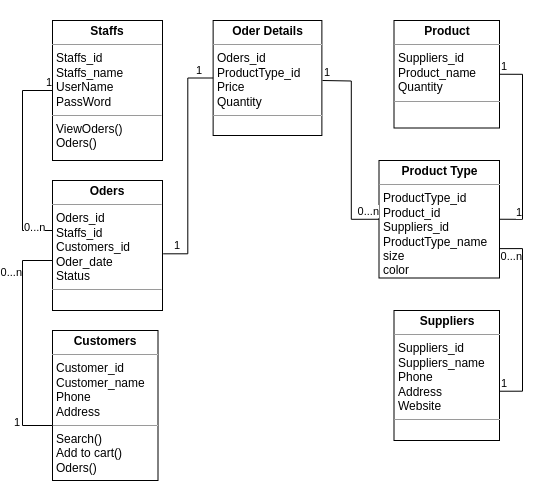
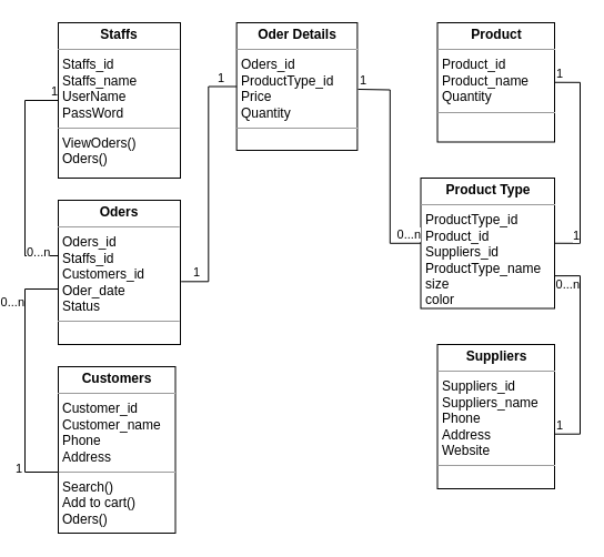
  <mxCell id="0" />
  <mxCell id="1" parent="0" />
- <mxCell id="2" value="&lt;p style=&quot;margin:0px;margin-top:4px;text-align:center;&quot;&gt;&lt;b&gt;Product&lt;/b&gt;&lt;/p&gt;&lt;hr size=&quot;1&quot;&gt;&lt;p style=&quot;margin:0px;margin-left:4px;&quot;&gt;Suppliers_id&lt;/p&gt;&lt;p style=&quot;margin:0px;margin-left:4px;&quot;&gt;&lt;span style=&quot;background-color: initial;&quot;&gt;Product_name&lt;/span&gt;&lt;/p&gt;&lt;p style=&quot;margin:0px;margin-left:4px;&quot;&gt;Quantity&lt;/p&gt;&lt;hr size=&quot;1&quot;&gt;&lt;p style=&quot;margin:0px;margin-left:4px;&quot;&gt;&lt;br&gt;&lt;/p&gt;" style="verticalAlign=top;align=left;overflow=fill;fontSize=12;fontFamily=Helvetica;html=1;whiteSpace=wrap;" parent="1" vertex="1"><mxGeometry x="391.5" y="20" width="105.5" height="107.5" as="geometry" /></mxCell>
+ <mxCell id="2" value="&lt;p style=&quot;margin:0px;margin-top:4px;text-align:center;&quot;&gt;&lt;b&gt;Product&lt;/b&gt;&lt;/p&gt;&lt;hr size=&quot;1&quot;&gt;&lt;p style=&quot;margin:0px;margin-left:4px;&quot;&gt;Product_id&lt;/p&gt;&lt;p style=&quot;margin:0px;margin-left:4px;&quot;&gt;&lt;span style=&quot;background-color: initial;&quot;&gt;Product_name&lt;/span&gt;&lt;/p&gt;&lt;p style=&quot;margin:0px;margin-left:4px;&quot;&gt;Quantity&lt;/p&gt;&lt;hr size=&quot;1&quot;&gt;&lt;p style=&quot;margin:0px;margin-left:4px;&quot;&gt;&lt;br&gt;&lt;/p&gt;" style="verticalAlign=top;align=left;overflow=fill;fontSize=12;fontFamily=Helvetica;html=1;whiteSpace=wrap;" parent="1" vertex="1"><mxGeometry x="391.5" y="20" width="105.5" height="107.5" as="geometry" /></mxCell>
  <mxCell id="3" value="&lt;p style=&quot;margin:0px;margin-top:4px;text-align:center;&quot;&gt;&lt;b&gt;Oder Details&lt;/b&gt;&lt;/p&gt;&lt;hr size=&quot;1&quot;&gt;&lt;p style=&quot;margin:0px;margin-left:4px;&quot;&gt;Oders_id&lt;/p&gt;&lt;p style=&quot;margin:0px;margin-left:4px;&quot;&gt;ProductType_id&lt;/p&gt;&lt;p style=&quot;margin:0px;margin-left:4px;&quot;&gt;Price&lt;/p&gt;&lt;p style=&quot;margin:0px;margin-left:4px;&quot;&gt;Quantity&lt;/p&gt;&lt;hr size=&quot;1&quot;&gt;&lt;p style=&quot;margin:0px;margin-left:4px;&quot;&gt;&lt;br&gt;&lt;/p&gt;" style="verticalAlign=top;align=left;overflow=fill;fontSize=12;fontFamily=Helvetica;html=1;whiteSpace=wrap;" parent="1" vertex="1"><mxGeometry x="210.63" y="20" width="108.75" height="115" as="geometry" /></mxCell>
  <mxCell id="4" value="&lt;p style=&quot;margin:0px;margin-top:4px;text-align:center;&quot;&gt;&lt;b&gt;Customers&lt;/b&gt;&lt;/p&gt;&lt;hr size=&quot;1&quot;&gt;&lt;p style=&quot;margin:0px;margin-left:4px;&quot;&gt;Customer_id&lt;/p&gt;&lt;p style=&quot;margin:0px;margin-left:4px;&quot;&gt;Customer_name&lt;/p&gt;&lt;p style=&quot;margin:0px;margin-left:4px;&quot;&gt;Phone&lt;/p&gt;&lt;p style=&quot;margin:0px;margin-left:4px;&quot;&gt;Address&lt;/p&gt;&lt;hr size=&quot;1&quot;&gt;&lt;p style=&quot;margin:0px;margin-left:4px;&quot;&gt;Search()&lt;/p&gt;&lt;p style=&quot;margin:0px;margin-left:4px;&quot;&gt;Add to cart()&lt;/p&gt;&lt;p style=&quot;margin:0px;margin-left:4px;&quot;&gt;Oders()&lt;/p&gt;&lt;p style=&quot;margin:0px;margin-left:4px;&quot;&gt;&lt;br&gt;&lt;/p&gt;" style="verticalAlign=top;align=left;overflow=fill;fontSize=12;fontFamily=Helvetica;html=1;whiteSpace=wrap;" parent="1" vertex="1"><mxGeometry x="50" y="330" width="105.5" height="150" as="geometry" /></mxCell>
  <mxCell id="5" value="&lt;p style=&quot;margin:0px;margin-top:4px;text-align:center;&quot;&gt;&lt;b&gt;Suppliers&lt;/b&gt;&lt;/p&gt;&lt;hr size=&quot;1&quot;&gt;&lt;p style=&quot;margin:0px;margin-left:4px;&quot;&gt;Suppliers_id&lt;/p&gt;&lt;p style=&quot;margin:0px;margin-left:4px;&quot;&gt;Suppliers_name&lt;/p&gt;&lt;p style=&quot;margin:0px;margin-left:4px;&quot;&gt;Phone&lt;/p&gt;&lt;p style=&quot;margin:0px;margin-left:4px;&quot;&gt;Address&lt;/p&gt;&lt;p style=&quot;margin:0px;margin-left:4px;&quot;&gt;Website&lt;/p&gt;&lt;hr size=&quot;1&quot;&gt;&lt;p style=&quot;margin:0px;margin-left:4px;&quot;&gt;&lt;br&gt;&lt;/p&gt;" style="verticalAlign=top;align=left;overflow=fill;fontSize=12;fontFamily=Helvetica;html=1;whiteSpace=wrap;" parent="1" vertex="1"><mxGeometry x="391.5" y="310" width="105.5" height="130" as="geometry" /></mxCell>
  <mxCell id="6" value="&lt;p style=&quot;margin:0px;margin-top:4px;text-align:center;&quot;&gt;&lt;b&gt;Product Type&lt;/b&gt;&lt;/p&gt;&lt;hr size=&quot;1&quot;&gt;&lt;p style=&quot;margin:0px;margin-left:4px;&quot;&gt;ProductType_id&lt;/p&gt;&lt;p style=&quot;margin:0px;margin-left:4px;&quot;&gt;Product_id&lt;/p&gt;&lt;p style=&quot;margin:0px;margin-left:4px;&quot;&gt;Suppliers_id&lt;br&gt;&lt;/p&gt;&lt;p style=&quot;margin:0px;margin-left:4px;&quot;&gt;ProductType_name&lt;br&gt;&lt;/p&gt;&lt;p style=&quot;margin:0px;margin-left:4px;&quot;&gt;size&lt;/p&gt;&lt;p style=&quot;margin:0px;margin-left:4px;&quot;&gt;color&lt;/p&gt;&lt;hr size=&quot;1&quot;&gt;&lt;p style=&quot;margin:0px;margin-left:4px;&quot;&gt;&lt;br&gt;&lt;/p&gt;" style="verticalAlign=top;align=left;overflow=fill;fontSize=12;fontFamily=Helvetica;html=1;whiteSpace=wrap;" parent="1" vertex="1"><mxGeometry x="376.5" y="160" width="120.5" height="117.5" as="geometry" /></mxCell>
  <mxCell id="7" value="&lt;p style=&quot;margin:0px;margin-top:4px;text-align:center;&quot;&gt;&lt;b&gt;Oders&lt;/b&gt;&lt;/p&gt;&lt;hr size=&quot;1&quot;&gt;&lt;p style=&quot;margin:0px;margin-left:4px;&quot;&gt;Oders_id&lt;/p&gt;&lt;p style=&quot;margin:0px;margin-left:4px;&quot;&gt;Staffs_id&lt;/p&gt;&lt;p style=&quot;margin:0px;margin-left:4px;&quot;&gt;Customers_id&lt;/p&gt;&lt;p style=&quot;margin:0px;margin-left:4px;&quot;&gt;Oder_date&lt;/p&gt;&lt;p style=&quot;margin:0px;margin-left:4px;&quot;&gt;Status&lt;/p&gt;&lt;hr size=&quot;1&quot;&gt;&lt;p style=&quot;margin:0px;margin-left:4px;&quot;&gt;&lt;br&gt;&lt;/p&gt;" style="verticalAlign=top;align=left;overflow=fill;fontSize=12;fontFamily=Helvetica;html=1;whiteSpace=wrap;" parent="1" vertex="1"><mxGeometry x="50" y="180" width="110" height="130" as="geometry" /></mxCell>
  <mxCell id="8" value="&lt;p style=&quot;margin:0px;margin-top:4px;text-align:center;&quot;&gt;&lt;b&gt;Staffs&lt;/b&gt;&lt;/p&gt;&lt;hr size=&quot;1&quot;&gt;&lt;p style=&quot;margin:0px;margin-left:4px;&quot;&gt;Staffs_id&lt;/p&gt;&lt;p style=&quot;margin:0px;margin-left:4px;&quot;&gt;Staffs_name&lt;/p&gt;&lt;p style=&quot;margin:0px;margin-left:4px;&quot;&gt;UserName&lt;/p&gt;&lt;p style=&quot;margin:0px;margin-left:4px;&quot;&gt;PassWord&lt;/p&gt;&lt;hr size=&quot;1&quot;&gt;&lt;p style=&quot;margin:0px;margin-left:4px;&quot;&gt;ViewOders()&lt;/p&gt;&lt;p style=&quot;margin:0px;margin-left:4px;&quot;&gt;Oders()&lt;/p&gt;" style="verticalAlign=top;align=left;overflow=fill;fontSize=12;fontFamily=Helvetica;html=1;whiteSpace=wrap;" parent="1" vertex="1"><mxGeometry x="50" y="20" width="110" height="140" as="geometry" /></mxCell>
  <mxCell id="9" value="" style="endArrow=none;html=1;edgeStyle=orthogonalEdgeStyle;rounded=0;entryX=0;entryY=0.5;entryDx=0;entryDy=0;exitX=0;exitY=0.5;exitDx=0;exitDy=0;" parent="1" source="7" target="8" edge="1"><mxGeometry relative="1" as="geometry"><mxPoint x="260" y="220" as="sourcePoint" /><mxPoint x="420" y="220" as="targetPoint" /><Array as="points"><mxPoint x="50" y="230" /><mxPoint x="20" y="230" /><mxPoint x="20" y="90" /></Array></mxGeometry></mxCell>
  <mxCell id="10" value="0...n" style="edgeLabel;resizable=0;html=1;align=left;verticalAlign=bottom;" parent="9" connectable="0" vertex="1"><mxGeometry x="-1" relative="1" as="geometry"><mxPoint x="-30" y="-10" as="offset" /></mxGeometry></mxCell>
  <mxCell id="11" value="1" style="edgeLabel;resizable=0;html=1;align=right;verticalAlign=bottom;" parent="9" connectable="0" vertex="1"><mxGeometry x="1" relative="1" as="geometry" /></mxCell>
  <mxCell id="12" value="" style="endArrow=none;html=1;edgeStyle=orthogonalEdgeStyle;rounded=0;exitX=0;exitY=0.5;exitDx=0;exitDy=0;" parent="1" source="4" edge="1"><mxGeometry relative="1" as="geometry"><mxPoint x="260" y="320" as="sourcePoint" /><mxPoint x="50" y="260" as="targetPoint" /><Array as="points"><mxPoint x="20" y="425" /><mxPoint x="20" y="260" /></Array></mxGeometry></mxCell>
  <mxCell id="13" value="1" style="edgeLabel;resizable=0;html=1;align=left;verticalAlign=bottom;" parent="12" connectable="0" vertex="1"><mxGeometry x="-1" relative="1" as="geometry"><mxPoint x="-40" y="25" as="offset" /></mxGeometry></mxCell>
  <mxCell id="14" value="0...n" style="edgeLabel;resizable=0;html=1;align=right;verticalAlign=bottom;" parent="12" connectable="0" vertex="1"><mxGeometry x="1" relative="1" as="geometry"><mxPoint x="-30" y="20" as="offset" /></mxGeometry></mxCell>
  <mxCell id="15" value="" style="endArrow=none;html=1;edgeStyle=orthogonalEdgeStyle;rounded=0;exitX=1.006;exitY=0.564;exitDx=0;exitDy=0;exitPerimeter=0;entryX=0;entryY=0.5;entryDx=0;entryDy=0;" parent="1" source="7" target="3" edge="1"><mxGeometry relative="1" as="geometry"><mxPoint x="180" y="170" as="sourcePoint" /><mxPoint x="340" y="170" as="targetPoint" /></mxGeometry></mxCell>
  <mxCell id="16" value="1" style="edgeLabel;resizable=0;html=1;align=left;verticalAlign=bottom;" parent="15" connectable="0" vertex="1"><mxGeometry x="-1" relative="1" as="geometry"><mxPoint x="9" as="offset" /></mxGeometry></mxCell>
  <mxCell id="17" value="1" style="edgeLabel;resizable=0;html=1;align=right;verticalAlign=bottom;" parent="15" connectable="0" vertex="1"><mxGeometry x="1" relative="1" as="geometry"><mxPoint x="-11" as="offset" /></mxGeometry></mxCell>
  <mxCell id="18" value="" style="endArrow=none;html=1;edgeStyle=orthogonalEdgeStyle;rounded=0;entryX=0;entryY=0.5;entryDx=0;entryDy=0;" parent="1" target="6" edge="1"><mxGeometry relative="1" as="geometry"><mxPoint x="320" y="80" as="sourcePoint" /><mxPoint x="340" y="170" as="targetPoint" /></mxGeometry></mxCell>
  <mxCell id="19" value="1" style="edgeLabel;resizable=0;html=1;align=left;verticalAlign=bottom;" parent="18" connectable="0" vertex="1"><mxGeometry x="-1" relative="1" as="geometry" /></mxCell>
  <mxCell id="20" value="0...n" style="edgeLabel;resizable=0;html=1;align=right;verticalAlign=bottom;" parent="18" connectable="0" vertex="1"><mxGeometry x="1" relative="1" as="geometry" /></mxCell>
  <mxCell id="21" value="" style="endArrow=none;html=1;edgeStyle=orthogonalEdgeStyle;rounded=0;exitX=1;exitY=0.5;exitDx=0;exitDy=0;entryX=1;entryY=0.5;entryDx=0;entryDy=0;" parent="1" source="2" target="6" edge="1"><mxGeometry relative="1" as="geometry"><mxPoint x="200" y="220" as="sourcePoint" /><mxPoint x="360" y="220" as="targetPoint" /><Array as="points"><mxPoint x="520" y="74" /><mxPoint x="520" y="219" /></Array></mxGeometry></mxCell>
  <mxCell id="22" value="1" style="edgeLabel;resizable=0;html=1;align=left;verticalAlign=bottom;" parent="21" connectable="0" vertex="1"><mxGeometry x="-1" relative="1" as="geometry" /></mxCell>
  <mxCell id="23" value="1" style="edgeLabel;resizable=0;html=1;align=right;verticalAlign=bottom;" parent="21" connectable="0" vertex="1"><mxGeometry x="1" relative="1" as="geometry"><mxPoint x="23" y="1" as="offset" /></mxGeometry></mxCell>
  <mxCell id="24" value="" style="endArrow=none;html=1;edgeStyle=orthogonalEdgeStyle;rounded=0;entryX=1;entryY=0.75;entryDx=0;entryDy=0;exitX=1.003;exitY=0.621;exitDx=0;exitDy=0;exitPerimeter=0;" parent="1" source="5" target="6" edge="1"><mxGeometry relative="1" as="geometry"><mxPoint x="200" y="220" as="sourcePoint" /><mxPoint x="360" y="220" as="targetPoint" /><Array as="points"><mxPoint x="520" y="391" /><mxPoint x="520" y="248" /></Array></mxGeometry></mxCell>
  <mxCell id="25" value="1" style="edgeLabel;resizable=0;html=1;align=left;verticalAlign=bottom;" parent="24" connectable="0" vertex="1"><mxGeometry x="-1" relative="1" as="geometry" /></mxCell>
  <mxCell id="26" value="0...n" style="edgeLabel;resizable=0;html=1;align=right;verticalAlign=bottom;" parent="24" connectable="0" vertex="1"><mxGeometry x="1" relative="1" as="geometry"><mxPoint x="23" y="16" as="offset" /></mxGeometry></mxCell>
